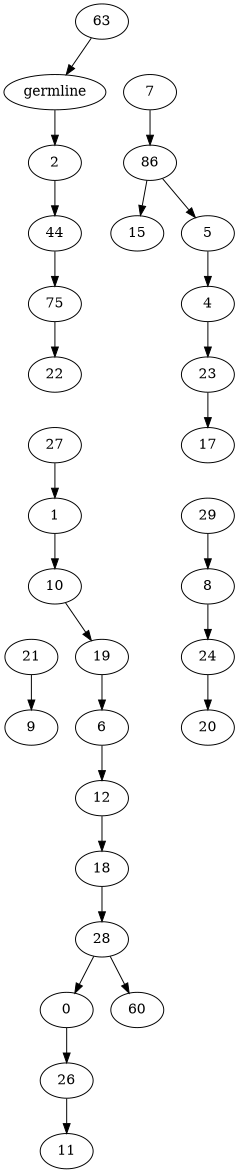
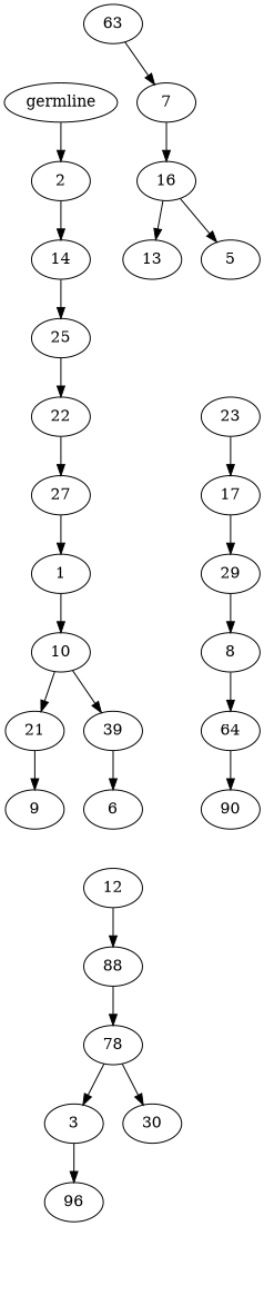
  digraph {
    n1 [label=germline]
    n2 [label=2]
-   n3 [label=44]
-   n4 [label=75]
+   n3 [label=14]
+   n4 [label=25]
    n5 [label=22]
    n6 [label=27]
    n7 [label=1]
    n8 [label=10]
    n9 [label=21]
-   n10 [label=19]
+   n10 [label=39]
    n11 [label=9]
    n12 [label=6]
    n13 [label=12]
-   n14 [label=18]
-   n15 [label=28]
-   n16 [label=0]
-   n17 [label=60]
-   n18 [label=26]
-   n19 [label=11]
+   n14 [label=88]
+   n15 [label=78]
+   n16 [label=3]
+   n17 [label=30]
+   n18 [label=96]
    n20 [label=63]
    n21 [label=7]
-   n22 [label=86]
-   n23 [label=15]
+   n22 [label=16]
+   n23 [label=13]
    n24 [label=5]
-   n25 [label=4]
    n26 [label=23]
    n27 [label=17]
    n28 [label=29]
    n29 [label=8]
-   n30 [label=24]
-   n31 [label=20]
+   n30 [label=64]
+   n31 [label=90]
    n1 -> n2
    n2 -> n3
    n3 -> n4
    n4 -> n5
+   n5 -> n6
    n6 -> n7
    n7 -> n8
+   n8 -> n9
    n8 -> n10
    n9 -> n11
    n10 -> n12
-   n12 -> n13
    n13 -> n14
    n14 -> n15
    n15 -> n16
    n15 -> n17
    n16 -> n18
-   n18 -> n19
-   n20 -> n1
+   n20 -> n21
    n21 -> n22
    n22 -> n23
    n22 -> n24
-   n24 -> n25
-   n25 -> n26
    n26 -> n27
+   n27 -> n28
    n28 -> n29
    n29 -> n30
    n30 -> n31
  }
